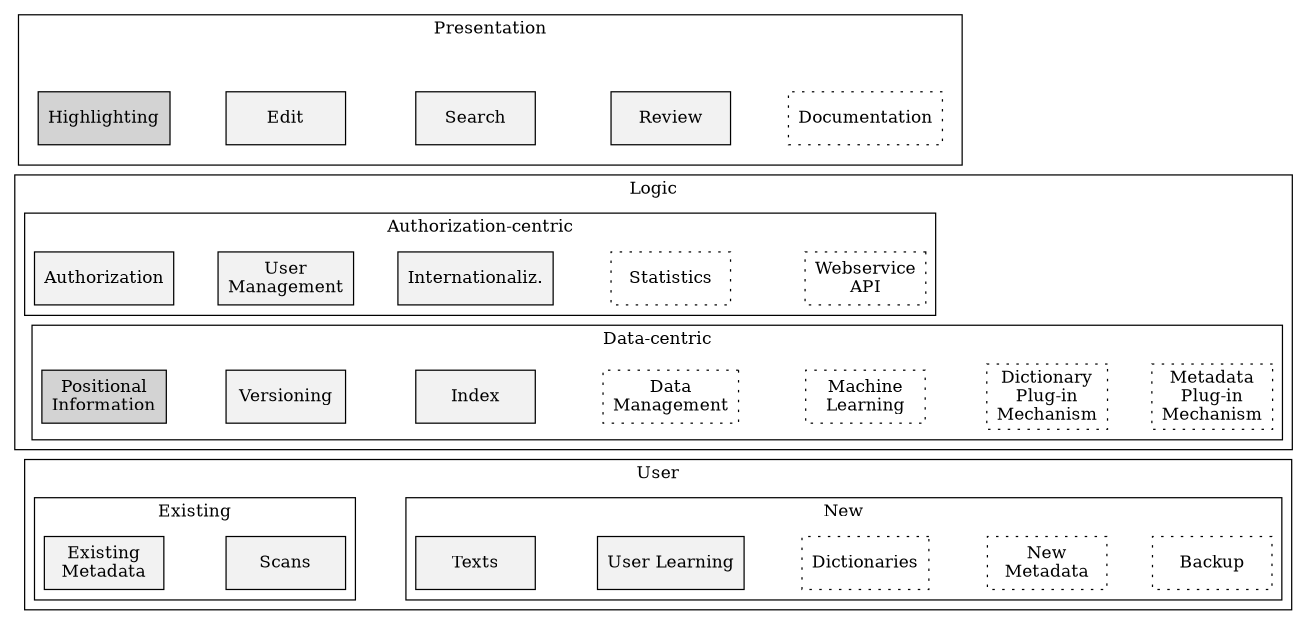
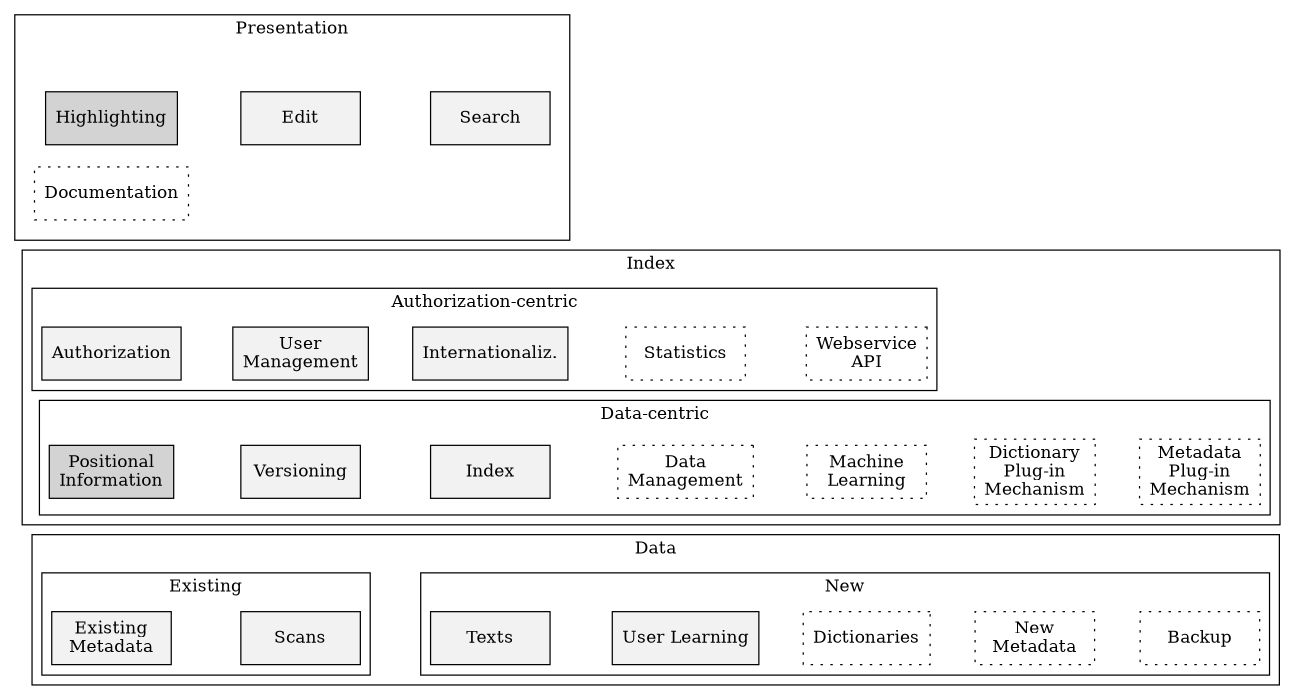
  digraph {
    rankdir=LR
    node [fillcolor=grey95 shape=box style=filled]
    edge [style=invis]
    n1 [height=0.6 label="Existing\nMetadata" width=1.35]
    n2 [height=0.6 label=Scans width=1.35]
    n3 [height=0.6 label="New\nMetadata" style=dotted width=1.35]
    n4 [height=0.6 label=Texts width=1.35]
    n5 [height=0.6 label="User Learning" width=1.35]
    n6 [height=0.6 label=Dictionaries style=dotted width=1.35]
    n7 [height=0.6 label=Backup style=dotted width=1.35]
    n8 [height=0.6 label=Authorization width=1.35]
    n9 [height=0.6 label="User\nManagement" width=1.35]
    n10 [height=0.6 label=Statistics style=dotted width=1.35]
    n11 [height=0.6 label="Webservice\nAPI" style=dotted width=1.35]
    n12 [height=0.6 label="Internationaliz." width=1.35]
    n13 [fillcolor=lightgrey height=0.6 label="Positional\nInformation" width=1.35]
    n14 [height=0.6 label="Dictionary\nPlug-in\nMechanism" style=dotted width=1.35]
    n15 [height=0.6 label="Metadata\nPlug-in\nMechanism" style=dotted width=1.35]
    n16 [height=0.6 label=Index width=1.35]
    n17 [height=0.6 label="Machine\nLearning" style=dotted width=1.35]
    n18 [height=0.6 label=Versioning width=1.35]
    n19 [height=0.6 label="Data\nManagement" style=dotted width=1.35]
    n20 [height=0.6 label=Edit width=1.35]
    n21 [height=0.6 label=Search width=1.35]
    n22 [fillcolor=lightgrey height=0.6 label=Highlighting width=1.35]
-   n23 [height=0.6 label=Review width=1.35]
    n24 [height=0.6 label=Documentation style=dotted width=1.35]
    subgraph cluster_1 {
-     label=User
+     label=Data
      subgraph cluster_2 {
        label=Existing
        n1
        n2
      }
      subgraph cluster_3 {
        label=New
        n3
        n4
        n5
        n6
        n7
      }
    }
    subgraph cluster_4 {
-     label=Logic
+     label=Index
      subgraph cluster_5 {
        label="Authorization-centric"
        n8
        n9
        n10
        n11
        n12
      }
      subgraph cluster_6 {
        label="Data-centric"
        n13
        n14
        n15
        n16
        n17
        n18
        n19
      }
    }
    subgraph cluster_7 {
      label=Presentation
      subgraph cluster_8 {
        label=Presentation
        style=invis
        n20
        n21
        n22
-       n23
        n24
      }
    }
    n1 -> n2
    n2 -> n4
    n3 -> n7
    n4 -> n5
    n5 -> n6
    n6 -> n3
    n8 -> n9
    n9 -> n12
    n10 -> n11
    n12 -> n10
    n13 -> n18
    n14 -> n15
    n16 -> n19
    n17 -> n14
    n18 -> n16
    n19 -> n17
    n20 -> n21
-   n21 -> n23
    n22 -> n20
-   n23 -> n24
  }
